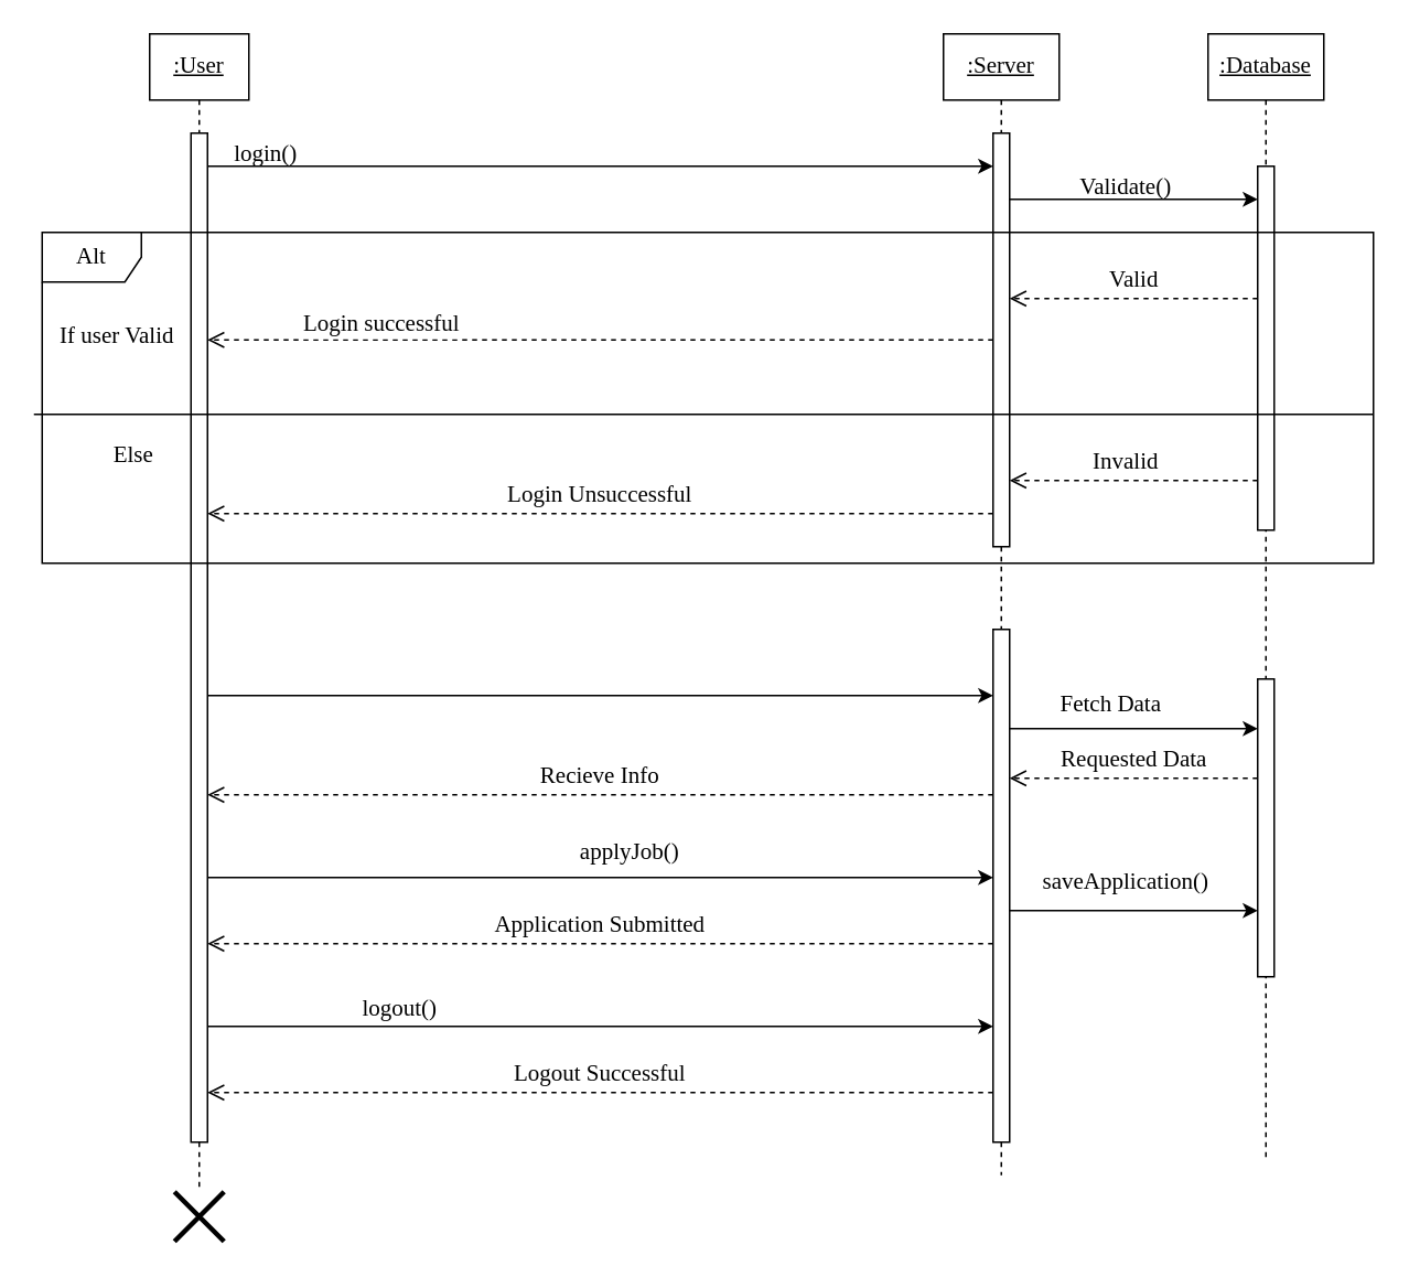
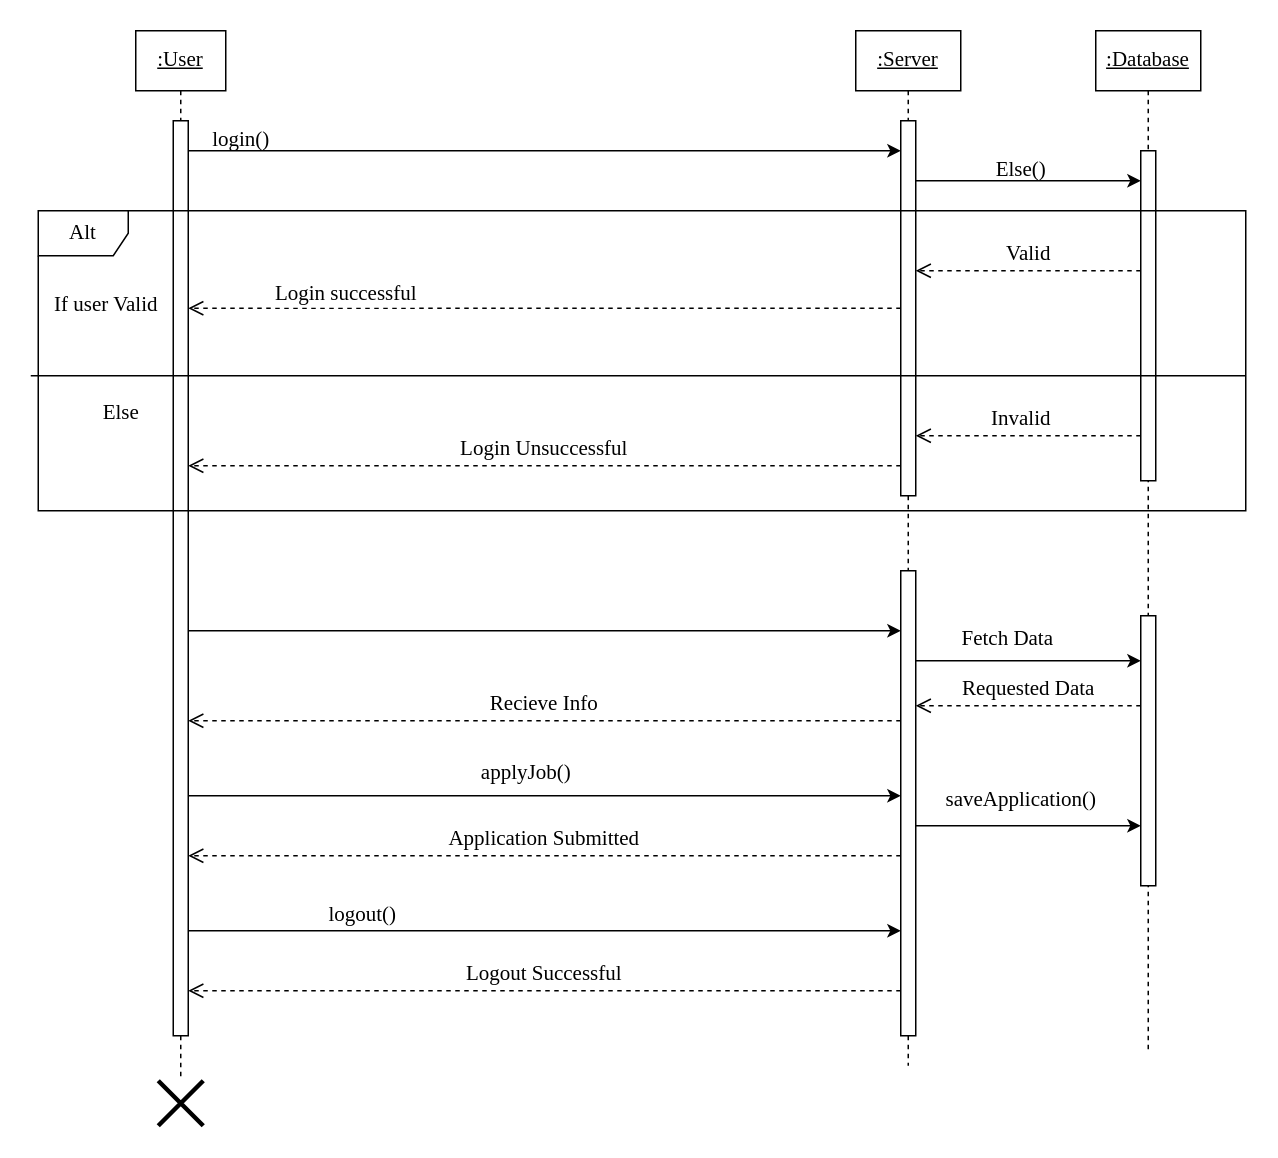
  <mxCell id="0" />
  <mxCell id="1" parent="0" />
  <mxCell id="2" value="&lt;u style=&quot;font-size: 14px;&quot;&gt;:User&lt;/u&gt;" style="shape=umlLifeline;perimeter=lifelinePerimeter;whiteSpace=wrap;html=1;container=1;dropTarget=0;collapsible=0;recursiveResize=0;outlineConnect=0;portConstraint=eastwest;newEdgeStyle={&quot;edgeStyle&quot;:&quot;elbowEdgeStyle&quot;,&quot;elbow&quot;:&quot;vertical&quot;,&quot;curved&quot;:0,&quot;rounded&quot;:0};fontFamily=Times New Roman;fontSize=14;" parent="1" vertex="1"><mxGeometry x="90" y="20" width="60" height="700" as="geometry" /></mxCell>
  <mxCell id="3" value="" style="html=1;points=[];perimeter=orthogonalPerimeter;outlineConnect=0;targetShapes=umlLifeline;portConstraint=eastwest;newEdgeStyle={&quot;edgeStyle&quot;:&quot;elbowEdgeStyle&quot;,&quot;elbow&quot;:&quot;vertical&quot;,&quot;curved&quot;:0,&quot;rounded&quot;:0};fontFamily=Times New Roman;fontSize=14;" parent="2" vertex="1"><mxGeometry x="25" y="60" width="10" height="610" as="geometry" /></mxCell>
  <mxCell id="4" value="&lt;u style=&quot;font-size: 14px;&quot;&gt;:Server&lt;/u&gt;" style="shape=umlLifeline;perimeter=lifelinePerimeter;whiteSpace=wrap;html=1;container=1;dropTarget=0;collapsible=0;recursiveResize=0;outlineConnect=0;portConstraint=eastwest;newEdgeStyle={&quot;edgeStyle&quot;:&quot;elbowEdgeStyle&quot;,&quot;elbow&quot;:&quot;vertical&quot;,&quot;curved&quot;:0,&quot;rounded&quot;:0};fontFamily=Times New Roman;fontSize=14;" parent="1" vertex="1"><mxGeometry x="570" y="20" width="70" height="690" as="geometry" /></mxCell>
  <mxCell id="5" value="" style="html=1;points=[];perimeter=orthogonalPerimeter;outlineConnect=0;targetShapes=umlLifeline;portConstraint=eastwest;newEdgeStyle={&quot;edgeStyle&quot;:&quot;elbowEdgeStyle&quot;,&quot;elbow&quot;:&quot;vertical&quot;,&quot;curved&quot;:0,&quot;rounded&quot;:0};fontFamily=Times New Roman;fontSize=14;" parent="4" vertex="1"><mxGeometry x="30" y="60" width="10" height="250" as="geometry" /></mxCell>
  <mxCell id="6" value="" style="html=1;points=[];perimeter=orthogonalPerimeter;outlineConnect=0;targetShapes=umlLifeline;portConstraint=eastwest;newEdgeStyle={&quot;edgeStyle&quot;:&quot;elbowEdgeStyle&quot;,&quot;elbow&quot;:&quot;vertical&quot;,&quot;curved&quot;:0,&quot;rounded&quot;:0};fontFamily=Times New Roman;fontSize=14;" vertex="1" parent="4"><mxGeometry x="30" y="360" width="10" height="310" as="geometry" /></mxCell>
  <mxCell id="7" value="&lt;u style=&quot;font-size: 14px;&quot;&gt;:Database&lt;/u&gt;" style="shape=umlLifeline;perimeter=lifelinePerimeter;whiteSpace=wrap;html=1;container=1;dropTarget=0;collapsible=0;recursiveResize=0;outlineConnect=0;portConstraint=eastwest;newEdgeStyle={&quot;edgeStyle&quot;:&quot;elbowEdgeStyle&quot;,&quot;elbow&quot;:&quot;vertical&quot;,&quot;curved&quot;:0,&quot;rounded&quot;:0};fontFamily=Times New Roman;fontSize=14;" parent="1" vertex="1"><mxGeometry x="730" y="20" width="70" height="680" as="geometry" /></mxCell>
  <mxCell id="8" value="" style="html=1;points=[];perimeter=orthogonalPerimeter;outlineConnect=0;targetShapes=umlLifeline;portConstraint=eastwest;newEdgeStyle={&quot;edgeStyle&quot;:&quot;elbowEdgeStyle&quot;,&quot;elbow&quot;:&quot;vertical&quot;,&quot;curved&quot;:0,&quot;rounded&quot;:0};fontSize=14;fontFamily=Times New Roman;" vertex="1" parent="7"><mxGeometry x="30" y="80" width="10" height="220" as="geometry" /></mxCell>
  <mxCell id="9" value="" style="html=1;points=[];perimeter=orthogonalPerimeter;outlineConnect=0;targetShapes=umlLifeline;portConstraint=eastwest;newEdgeStyle={&quot;edgeStyle&quot;:&quot;elbowEdgeStyle&quot;,&quot;elbow&quot;:&quot;vertical&quot;,&quot;curved&quot;:0,&quot;rounded&quot;:0};fontFamily=Times New Roman;fontSize=14;" vertex="1" parent="7"><mxGeometry x="30" y="390" width="10" height="180" as="geometry" /></mxCell>
  <mxCell id="10" value="" style="edgeStyle=elbowEdgeStyle;rounded=0;orthogonalLoop=1;jettySize=auto;html=1;elbow=vertical;curved=0;fontFamily=Times New Roman;fontSize=14;" parent="1" source="3" target="5" edge="1"><mxGeometry relative="1" as="geometry"><mxPoint x="205" y="270" as="targetPoint" /><Array as="points"><mxPoint x="370" y="100" /><mxPoint x="160" y="100" /></Array></mxGeometry></mxCell>
  <mxCell id="11" value="login()" style="text;html=1;align=center;verticalAlign=middle;resizable=0;points=[];autosize=1;strokeColor=none;fillColor=none;fontFamily=Times New Roman;fontSize=14;" parent="1" vertex="1"><mxGeometry x="130" y="78" width="60" height="30" as="geometry" /></mxCell>
  <mxCell id="12" value="" style="html=1;verticalAlign=bottom;endArrow=open;dashed=1;endSize=8;edgeStyle=elbowEdgeStyle;elbow=vertical;curved=0;rounded=0;fontFamily=Times New Roman;fontSize=14;" parent="1" source="5" target="3" edge="1"><mxGeometry x="0.768" y="-10" relative="1" as="geometry"><mxPoint x="560" y="230" as="sourcePoint" /><mxPoint x="480" y="230" as="targetPoint" /><Array as="points"><mxPoint x="390" y="205" /><mxPoint x="270" y="130" /><mxPoint x="380" y="120" /></Array><mxPoint as="offset" /></mxGeometry></mxCell>
  <mxCell id="13" value="Login successful" style="edgeLabel;html=1;align=center;verticalAlign=middle;resizable=0;points=[];fontFamily=Times New Roman;fontSize=14;" parent="12" vertex="1" connectable="0"><mxGeometry x="0.755" y="-3" relative="1" as="geometry"><mxPoint x="46" y="-7" as="offset" /></mxGeometry></mxCell>
  <mxCell id="14" value="" style="edgeStyle=elbowEdgeStyle;rounded=0;orthogonalLoop=1;jettySize=auto;html=1;elbow=vertical;curved=0;fontFamily=Times New Roman;fontSize=14;" parent="1" source="3" edge="1"><mxGeometry relative="1" as="geometry"><mxPoint x="600" y="420" as="targetPoint" /><Array as="points"><mxPoint x="340" y="420" /><mxPoint x="260" y="500" /><mxPoint x="270" y="490" /><mxPoint x="240" y="490" /></Array><mxPoint x="130" y="420" as="sourcePoint" /></mxGeometry></mxCell>
  <mxCell id="15" value="" style="shape=umlDestroy;whiteSpace=wrap;html=1;strokeWidth=3;targetShapes=umlLifeline;fontFamily=Times New Roman;fontSize=14;" parent="1" vertex="1"><mxGeometry x="105" y="720" width="30" height="30" as="geometry" /></mxCell>
  <mxCell id="16" value="Alt" style="shape=umlFrame;whiteSpace=wrap;html=1;pointerEvents=0;fontSize=14;fontFamily=Times New Roman;" vertex="1" parent="1"><mxGeometry x="25" y="140" width="805" height="200" as="geometry" /></mxCell>
  <mxCell id="17" value="" style="edgeStyle=elbowEdgeStyle;rounded=0;orthogonalLoop=1;jettySize=auto;html=1;elbow=vertical;curved=0;fontSize=14;fontFamily=Times New Roman;" edge="1" parent="1" source="5" target="8"><mxGeometry relative="1" as="geometry"><mxPoint x="690" y="204.824" as="targetPoint" /><Array as="points"><mxPoint x="670" y="120" /></Array></mxGeometry></mxCell>
- <mxCell id="18" value="Validate()" style="text;html=1;align=center;verticalAlign=middle;resizable=0;points=[];autosize=1;strokeColor=none;fillColor=none;fontSize=14;fontFamily=Times New Roman;" vertex="1" parent="1"><mxGeometry x="640" y="98" width="80" height="30" as="geometry" /></mxCell>
+ <mxCell id="18" value="Else()" style="text;html=1;align=center;verticalAlign=middle;resizable=0;points=[];autosize=1;strokeColor=none;fillColor=none;fontSize=14;fontFamily=Times New Roman;" vertex="1" parent="1"><mxGeometry x="640" y="98" width="80" height="30" as="geometry" /></mxCell>
  <mxCell id="19" value="" style="endArrow=none;html=1;rounded=0;fontSize=14;fontFamily=Times New Roman;" edge="1" parent="1"><mxGeometry width="50" height="50" relative="1" as="geometry"><mxPoint x="20" y="250" as="sourcePoint" /><mxPoint x="830" y="250" as="targetPoint" /></mxGeometry></mxCell>
  <mxCell id="20" value="If user Valid" style="text;html=1;align=center;verticalAlign=middle;resizable=0;points=[];autosize=1;strokeColor=none;fillColor=none;fontSize=14;fontFamily=Times New Roman;" vertex="1" parent="1"><mxGeometry x="25" y="188" width="90" height="30" as="geometry" /></mxCell>
  <mxCell id="21" value="&lt;font style=&quot;font-size: 14px;&quot;&gt;Else&lt;/font&gt;" style="text;html=1;align=center;verticalAlign=middle;resizable=0;points=[];autosize=1;strokeColor=none;fillColor=none;fontFamily=Times New Roman;fontSize=14;" vertex="1" parent="1"><mxGeometry x="55" y="260" width="50" height="30" as="geometry" /></mxCell>
  <mxCell id="22" value="&lt;br style=&quot;font-size: 14px;&quot;&gt;Invalid" style="html=1;verticalAlign=bottom;endArrow=open;dashed=1;endSize=8;edgeStyle=elbowEdgeStyle;elbow=vertical;curved=0;rounded=0;fontFamily=Times New Roman;fontSize=14;" edge="1" parent="1" source="8" target="5"><mxGeometry x="0.067" relative="1" as="geometry"><mxPoint x="740" y="170" as="sourcePoint" /><mxPoint x="670" y="170.47" as="targetPoint" /><Array as="points"><mxPoint x="680" y="290" /><mxPoint x="670" y="280" /></Array><mxPoint as="offset" /></mxGeometry></mxCell>
  <mxCell id="23" value="Valid" style="html=1;verticalAlign=bottom;endArrow=open;dashed=1;endSize=8;edgeStyle=elbowEdgeStyle;elbow=vertical;curved=0;rounded=0;entryX=1;entryY=0.4;entryDx=0;entryDy=0;entryPerimeter=0;fontFamily=Times New Roman;fontSize=14;" edge="1" parent="1" source="8" target="5"><mxGeometry relative="1" as="geometry"><mxPoint x="750" y="180" as="sourcePoint" /><mxPoint x="620" y="180" as="targetPoint" /><Array as="points"><mxPoint x="700" y="180" /></Array></mxGeometry></mxCell>
  <mxCell id="24" value="&lt;br style=&quot;font-size: 14px;&quot;&gt;Login Unsuccessful" style="html=1;verticalAlign=bottom;endArrow=open;dashed=1;endSize=8;edgeStyle=elbowEdgeStyle;elbow=vertical;curved=0;rounded=0;fontFamily=Times New Roman;fontSize=14;" edge="1" parent="1" source="5" target="3"><mxGeometry relative="1" as="geometry"><mxPoint x="590" y="310" as="sourcePoint" /><mxPoint x="440" y="310.47" as="targetPoint" /><Array as="points"><mxPoint x="410" y="310" /></Array></mxGeometry></mxCell>
  <mxCell id="25" value="" style="edgeStyle=elbowEdgeStyle;rounded=0;orthogonalLoop=1;jettySize=auto;html=1;elbow=vertical;curved=0;fontFamily=Times New Roman;fontSize=14;" edge="1" parent="1" source="6" target="9"><mxGeometry relative="1" as="geometry"><Array as="points"><mxPoint x="710" y="440" /></Array></mxGeometry></mxCell>
  <mxCell id="26" value="Fetch Data" style="edgeLabel;html=1;align=center;verticalAlign=middle;resizable=0;points=[];fontFamily=Times New Roman;fontSize=14;" vertex="1" connectable="0" parent="25"><mxGeometry x="-0.439" y="5" relative="1" as="geometry"><mxPoint x="18" y="-10" as="offset" /></mxGeometry></mxCell>
  <mxCell id="27" value="Requested Data" style="html=1;verticalAlign=bottom;endArrow=open;dashed=1;endSize=8;edgeStyle=elbowEdgeStyle;elbow=vertical;curved=0;rounded=0;fontFamily=Times New Roman;fontSize=14;" edge="1" parent="1" source="9"><mxGeometry relative="1" as="geometry"><mxPoint x="550" y="470" as="sourcePoint" /><mxPoint x="610" y="470" as="targetPoint" /></mxGeometry></mxCell>
  <mxCell id="28" value="Recieve Info" style="html=1;verticalAlign=bottom;endArrow=open;dashed=1;endSize=8;edgeStyle=elbowEdgeStyle;elbow=vertical;curved=0;rounded=0;fontFamily=Times New Roman;fontSize=14;" edge="1" parent="1" target="3"><mxGeometry relative="1" as="geometry"><mxPoint x="600" y="480" as="sourcePoint" /><mxPoint x="470" y="470" as="targetPoint" /><Array as="points"><mxPoint x="530" y="480" /><mxPoint x="510" y="500" /></Array></mxGeometry></mxCell>
  <mxCell id="29" value="" style="edgeStyle=elbowEdgeStyle;rounded=0;orthogonalLoop=1;jettySize=auto;html=1;elbow=vertical;curved=0;fontFamily=Times New Roman;fontSize=14;" edge="1" parent="1" source="3" target="6"><mxGeometry relative="1" as="geometry"><mxPoint x="570" y="530" as="targetPoint" /><Array as="points"><mxPoint x="310" y="530" /><mxPoint x="230" y="610" /><mxPoint x="240" y="600" /><mxPoint x="210" y="600" /></Array><mxPoint x="140" y="530" as="sourcePoint" /></mxGeometry></mxCell>
- <mxCell id="30" value="applyJob()" style="text;html=1;align=center;verticalAlign=middle;resizable=0;points=[];autosize=1;strokeColor=none;fillColor=none;fontFamily=Times New Roman;fontSize=14;" vertex="1" parent="1"><mxGeometry x="340" y="500" width="80" height="30" as="geometry" /></mxCell>
+ <mxCell id="30" value="applyJob()" style="text;html=1;align=center;verticalAlign=middle;resizable=0;points=[];autosize=1;strokeColor=none;fillColor=none;fontFamily=Times New Roman;fontSize=14;" vertex="1" parent="1"><mxGeometry x="310" y="500" width="80" height="30" as="geometry" /></mxCell>
  <mxCell id="31" value="" style="edgeStyle=elbowEdgeStyle;rounded=0;orthogonalLoop=1;jettySize=auto;html=1;elbow=vertical;curved=0;fontFamily=Times New Roman;fontSize=14;" edge="1" parent="1" source="6" target="9"><mxGeometry relative="1" as="geometry"><mxPoint x="690" y="565.273" as="targetPoint" /><Array as="points"><mxPoint x="680" y="550" /></Array></mxGeometry></mxCell>
  <mxCell id="32" value="saveApplication()" style="text;html=1;align=center;verticalAlign=middle;resizable=0;points=[];autosize=1;strokeColor=none;fillColor=none;fontFamily=Times New Roman;fontSize=14;" vertex="1" parent="1"><mxGeometry x="620" y="518" width="120" height="30" as="geometry" /></mxCell>
  <mxCell id="33" value="Application Submitted" style="html=1;verticalAlign=bottom;endArrow=open;dashed=1;endSize=8;edgeStyle=elbowEdgeStyle;elbow=vertical;curved=0;rounded=0;fontFamily=Times New Roman;fontSize=14;" edge="1" parent="1" source="6" target="3"><mxGeometry relative="1" as="geometry"><mxPoint x="555" y="600.18" as="sourcePoint" /><mxPoint x="475" y="600.18" as="targetPoint" /><Array as="points"><mxPoint x="250" y="570" /></Array></mxGeometry></mxCell>
  <mxCell id="34" value="" style="edgeStyle=elbowEdgeStyle;rounded=0;orthogonalLoop=1;jettySize=auto;html=1;elbow=vertical;curved=0;fontFamily=Times New Roman;fontSize=14;" edge="1" parent="1" source="3" target="6"><mxGeometry relative="1" as="geometry"><mxPoint x="130" y="620" as="sourcePoint" /><mxPoint x="595" y="620" as="targetPoint" /><Array as="points"><mxPoint x="465" y="620" /></Array></mxGeometry></mxCell>
  <mxCell id="35" value="&lt;br style=&quot;font-size: 14px;&quot;&gt;logout()" style="edgeLabel;html=1;align=center;verticalAlign=middle;resizable=0;points=[];fontFamily=Times New Roman;fontSize=14;" vertex="1" connectable="0" parent="34"><mxGeometry x="-0.009" y="3" relative="1" as="geometry"><mxPoint x="-120" y="-17" as="offset" /></mxGeometry></mxCell>
  <mxCell id="36" value="Logout Successful" style="html=1;verticalAlign=bottom;endArrow=open;dashed=1;endSize=8;edgeStyle=elbowEdgeStyle;elbow=vertical;curved=0;rounded=0;fontFamily=Times New Roman;fontSize=14;" edge="1" parent="1" source="6" target="3"><mxGeometry relative="1" as="geometry"><mxPoint x="555" y="670.09" as="sourcePoint" /><mxPoint x="160" y="670" as="targetPoint" /><Array as="points"><mxPoint x="200" y="660" /></Array></mxGeometry></mxCell>
